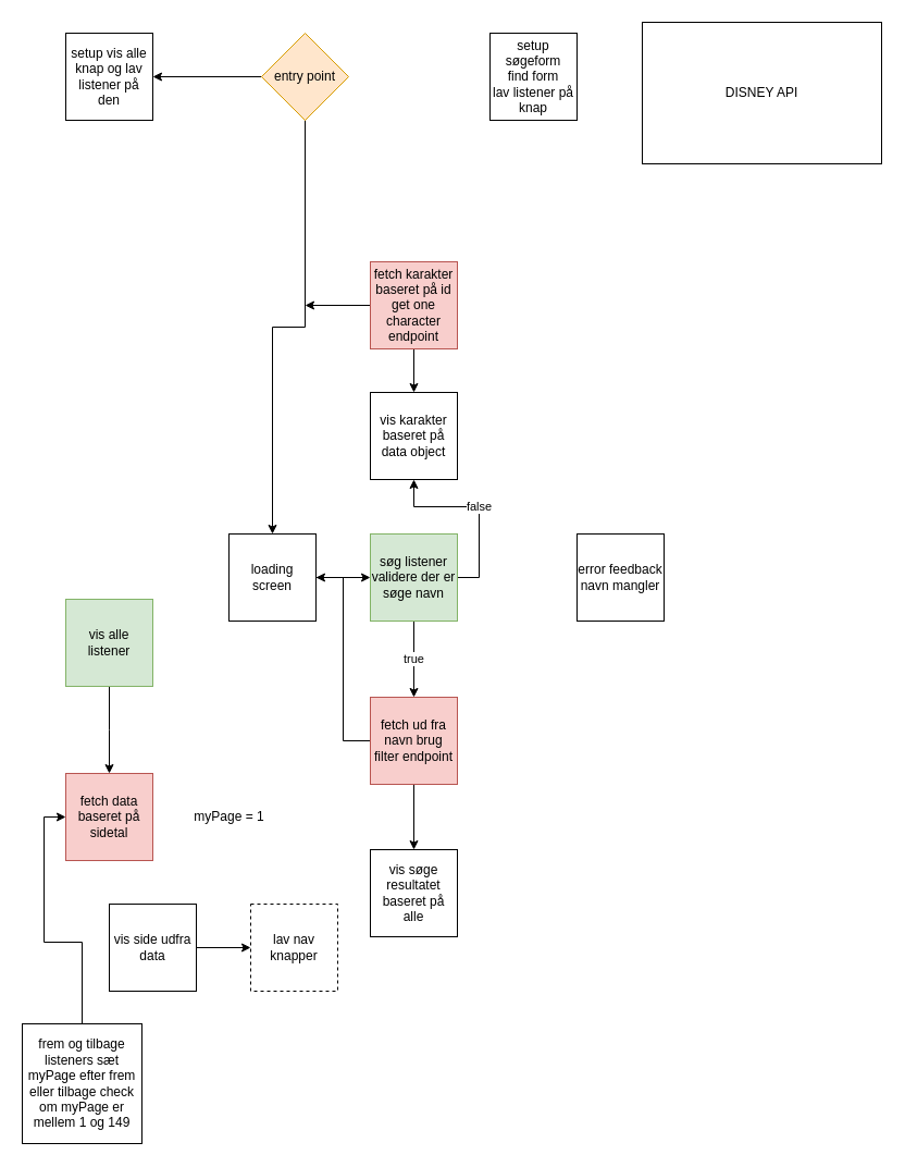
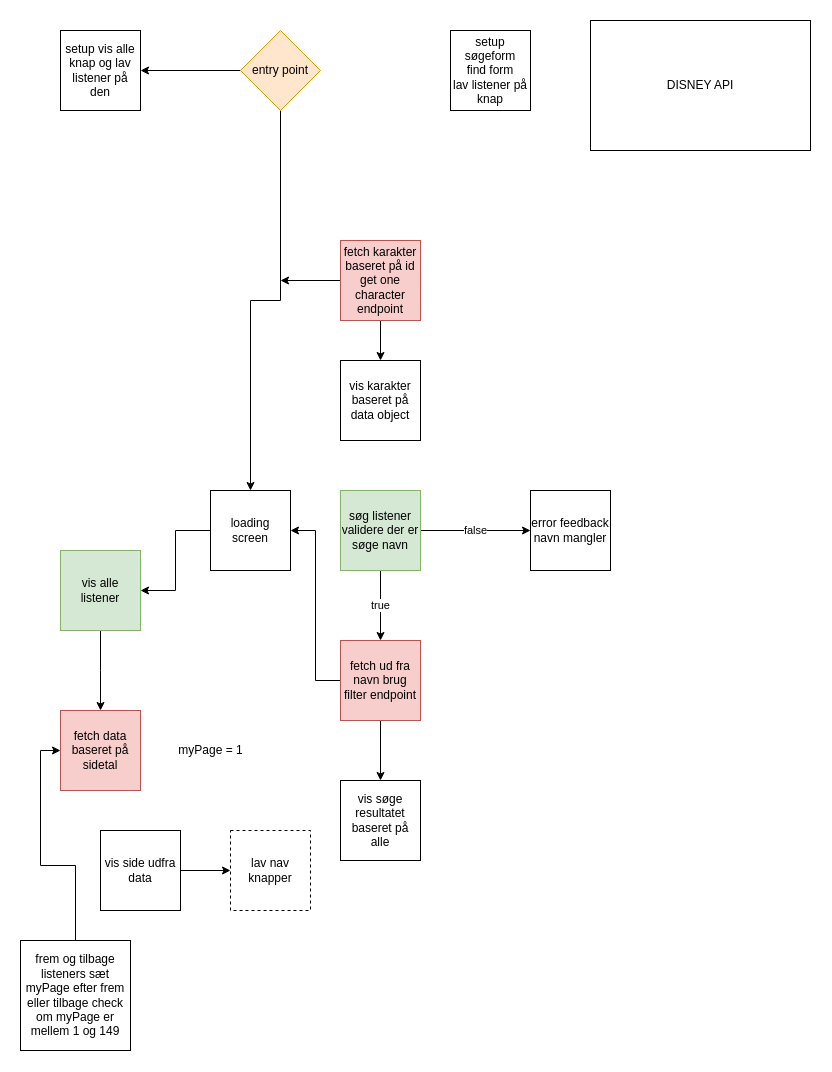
  <mxCell id="0" />
  <mxCell id="1" parent="0" />
  <mxCell id="2" value="DISNEY API" style="rounded=0;whiteSpace=wrap;html=1;" vertex="1" parent="1"><mxGeometry x="590" y="20" width="220" height="130" as="geometry" /></mxCell>
  <mxCell id="3" style="edgeStyle=orthogonalEdgeStyle;rounded=0;orthogonalLoop=1;jettySize=auto;html=1;exitX=0.5;exitY=1;exitDx=0;exitDy=0;entryX=0.5;entryY=0;entryDx=0;entryDy=0;" edge="1" parent="1" source="5" target="8"><mxGeometry relative="1" as="geometry" /></mxCell>
  <mxCell id="4" style="edgeStyle=orthogonalEdgeStyle;rounded=0;orthogonalLoop=1;jettySize=auto;html=1;" edge="1" parent="1" source="5"><mxGeometry relative="1" as="geometry"><mxPoint x="280" y="280" as="targetPoint" /></mxGeometry></mxCell>
  <mxCell id="5" value="fetch karakter baseret på id&lt;br&gt;get one character endpoint" style="whiteSpace=wrap;html=1;aspect=fixed;fillColor=#f8cecc;strokeColor=#b85450;" vertex="1" parent="1"><mxGeometry x="340" y="240" width="80" height="80" as="geometry" /></mxCell>
- <mxCell id="6" style="edgeStyle=orthogonalEdgeStyle;rounded=0;orthogonalLoop=1;jettySize=auto;html=1;" edge="1" parent="1" source="7" target="15"><mxGeometry relative="1" as="geometry" /></mxCell>
+ <mxCell id="6" style="edgeStyle=orthogonalEdgeStyle;rounded=0;orthogonalLoop=1;jettySize=auto;html=1;" edge="1" parent="1" source="7" target="23"><mxGeometry relative="1" as="geometry" /></mxCell>
  <mxCell id="7" value="loading screen" style="whiteSpace=wrap;html=1;aspect=fixed;" vertex="1" parent="1"><mxGeometry x="210" y="490" width="80" height="80" as="geometry" /></mxCell>
  <mxCell id="8" value="vis karakter baseret på data object" style="whiteSpace=wrap;html=1;aspect=fixed;" vertex="1" parent="1"><mxGeometry x="340" y="360" width="80" height="80" as="geometry" /></mxCell>
  <mxCell id="9" style="edgeStyle=orthogonalEdgeStyle;rounded=0;orthogonalLoop=1;jettySize=auto;html=1;exitX=0.5;exitY=1;exitDx=0;exitDy=0;" edge="1" parent="1" source="11" target="7"><mxGeometry relative="1" as="geometry" /></mxCell>
  <mxCell id="10" style="edgeStyle=orthogonalEdgeStyle;rounded=0;orthogonalLoop=1;jettySize=auto;html=1;entryX=1;entryY=0.5;entryDx=0;entryDy=0;" edge="1" parent="1" source="11" target="21"><mxGeometry relative="1" as="geometry"><mxPoint x="170" y="160" as="targetPoint" /></mxGeometry></mxCell>
  <mxCell id="11" value="entry point" style="rhombus;whiteSpace=wrap;html=1;fillColor=#ffe6cc;strokeColor=#d79b00;" vertex="1" parent="1"><mxGeometry x="240" y="30" width="80" height="80" as="geometry" /></mxCell>
  <mxCell id="12" value="setup søgeform&lt;br&gt;find form&lt;br&gt;lav listener på knap" style="whiteSpace=wrap;html=1;aspect=fixed;" vertex="1" parent="1"><mxGeometry x="450" y="30" width="80" height="80" as="geometry" /></mxCell>
- <mxCell id="13" value="false" style="edgeStyle=orthogonalEdgeStyle;rounded=0;orthogonalLoop=1;jettySize=auto;html=1;exitX=1;exitY=0.5;exitDx=0;exitDy=0;" edge="1" parent="1" source="15" target="8"><mxGeometry relative="1" as="geometry" /></mxCell>
+ <mxCell id="13" value="false" style="edgeStyle=orthogonalEdgeStyle;rounded=0;orthogonalLoop=1;jettySize=auto;html=1;exitX=1;exitY=0.5;exitDx=0;exitDy=0;entryX=0;entryY=0.5;entryDx=0;entryDy=0;" edge="1" parent="1" source="15" target="16"><mxGeometry relative="1" as="geometry" /></mxCell>
  <mxCell id="14" value="true" style="edgeStyle=orthogonalEdgeStyle;rounded=0;orthogonalLoop=1;jettySize=auto;html=1;" edge="1" parent="1" source="15"><mxGeometry relative="1" as="geometry"><mxPoint x="380" y="640" as="targetPoint" /></mxGeometry></mxCell>
  <mxCell id="15" value="søg listener validere der er søge navn" style="whiteSpace=wrap;html=1;aspect=fixed;fillColor=#d5e8d4;strokeColor=#82b366;" vertex="1" parent="1"><mxGeometry x="340" y="490" width="80" height="80" as="geometry" /></mxCell>
  <mxCell id="16" value="error feedback navn mangler" style="whiteSpace=wrap;html=1;aspect=fixed;" vertex="1" parent="1"><mxGeometry x="530" y="490" width="80" height="80" as="geometry" /></mxCell>
  <mxCell id="17" style="edgeStyle=orthogonalEdgeStyle;rounded=0;orthogonalLoop=1;jettySize=auto;html=1;entryX=0.5;entryY=0;entryDx=0;entryDy=0;" edge="1" parent="1" source="19" target="20"><mxGeometry relative="1" as="geometry" /></mxCell>
  <mxCell id="18" style="edgeStyle=orthogonalEdgeStyle;rounded=0;orthogonalLoop=1;jettySize=auto;html=1;entryX=1;entryY=0.5;entryDx=0;entryDy=0;" edge="1" parent="1" source="19" target="7"><mxGeometry relative="1" as="geometry" /></mxCell>
  <mxCell id="19" value="fetch ud fra navn brug filter endpoint" style="whiteSpace=wrap;html=1;aspect=fixed;fillColor=#f8cecc;strokeColor=#b85450;" vertex="1" parent="1"><mxGeometry x="340" y="640" width="80" height="80" as="geometry" /></mxCell>
  <mxCell id="20" value="vis søge resultatet&lt;br&gt;baseret på alle" style="whiteSpace=wrap;html=1;aspect=fixed;" vertex="1" parent="1"><mxGeometry x="340" y="780" width="80" height="80" as="geometry" /></mxCell>
  <mxCell id="21" value="setup vis alle knap og lav listener på den" style="whiteSpace=wrap;html=1;aspect=fixed;" vertex="1" parent="1"><mxGeometry x="60" y="30" width="80" height="80" as="geometry" /></mxCell>
  <mxCell id="22" style="edgeStyle=orthogonalEdgeStyle;rounded=0;orthogonalLoop=1;jettySize=auto;html=1;" edge="1" parent="1" source="23"><mxGeometry relative="1" as="geometry"><mxPoint x="100" y="710" as="targetPoint" /></mxGeometry></mxCell>
  <mxCell id="23" value="vis alle listener" style="whiteSpace=wrap;html=1;aspect=fixed;fillColor=#d5e8d4;strokeColor=#82b366;" vertex="1" parent="1"><mxGeometry x="60" y="550" width="80" height="80" as="geometry" /></mxCell>
  <mxCell id="24" value="fetch data baseret på sidetal" style="whiteSpace=wrap;html=1;aspect=fixed;fillColor=#f8cecc;strokeColor=#b85450;" vertex="1" parent="1"><mxGeometry x="60" y="710" width="80" height="80" as="geometry" /></mxCell>
  <mxCell id="25" style="edgeStyle=orthogonalEdgeStyle;rounded=0;orthogonalLoop=1;jettySize=auto;html=1;entryX=0;entryY=0.5;entryDx=0;entryDy=0;" edge="1" parent="1" source="26" target="27"><mxGeometry relative="1" as="geometry" /></mxCell>
  <mxCell id="26" value="vis side udfra data" style="whiteSpace=wrap;html=1;aspect=fixed;" vertex="1" parent="1"><mxGeometry x="100" y="830" width="80" height="80" as="geometry" /></mxCell>
  <mxCell id="27" value="lav nav knapper" style="whiteSpace=wrap;html=1;aspect=fixed;dashed=1;" vertex="1" parent="1"><mxGeometry x="230" y="830" width="80" height="80" as="geometry" /></mxCell>
  <mxCell id="28" style="edgeStyle=orthogonalEdgeStyle;rounded=0;orthogonalLoop=1;jettySize=auto;html=1;entryX=0;entryY=0.5;entryDx=0;entryDy=0;" edge="1" parent="1" source="29" target="24"><mxGeometry relative="1" as="geometry" /></mxCell>
  <mxCell id="29" value="frem og tilbage listeners sæt myPage efter frem eller tilbage check om myPage er mellem 1 og 149" style="whiteSpace=wrap;html=1;aspect=fixed;" vertex="1" parent="1"><mxGeometry x="20" y="940" width="110" height="110" as="geometry" /></mxCell>
  <mxCell id="30" value="myPage = 1" style="text;html=1;align=center;verticalAlign=middle;resizable=0;points=[];autosize=1;strokeColor=none;fillColor=none;" vertex="1" parent="1"><mxGeometry x="165" y="735" width="90" height="30" as="geometry" /></mxCell>
